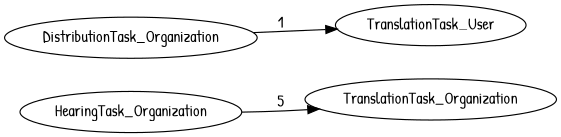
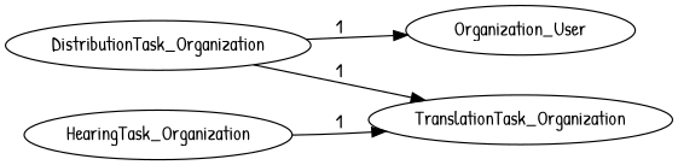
  digraph {
    fontname="Patrick Hand"
    rankdir=LR
    node [fontname="Patrick Hand"]
    edge [fontname="Patrick Hand"]
    DistributionTask_Organization
    TranslationTask_Organization
-   TranslationTask_User
+   TranslationTask_User [label=Organization_User]
    HearingTask_Organization
+   DistributionTask_Organization -> TranslationTask_Organization [label=1]
    DistributionTask_Organization -> TranslationTask_User [label=1]
-   HearingTask_Organization -> TranslationTask_Organization [label=5]
+   HearingTask_Organization -> TranslationTask_Organization [label=1]
  }
